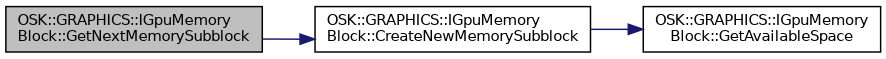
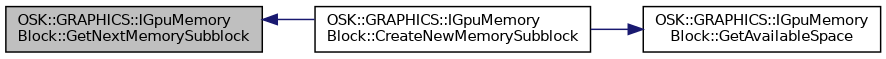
  digraph {
    rankdir=LR
    node [color=black fillcolor=white fontname=Helvetica fontsize=10 shape=record style=filled]
    edge [color=midnightblue fontname=Helvetica fontsize=10 labelfontname=Helvetica labelfontsize=10 style=solid]
    n1 [fillcolor=grey75 fontcolor=black height=0.2 label="OSK::GRAPHICS::IGpuMemory\lBlock::GetNextMemorySubblock" width=0.4]
    n2 [height=0.2 label="OSK::GRAPHICS::IGpuMemory\lBlock::CreateNewMemorySubblock" width=0.4]
    n3 [height=0.2 label="OSK::GRAPHICS::IGpuMemory\lBlock::GetAvailableSpace" width=0.4]
-   n1 -> n2
+   n2 -> n1
    n2 -> n3
  }
